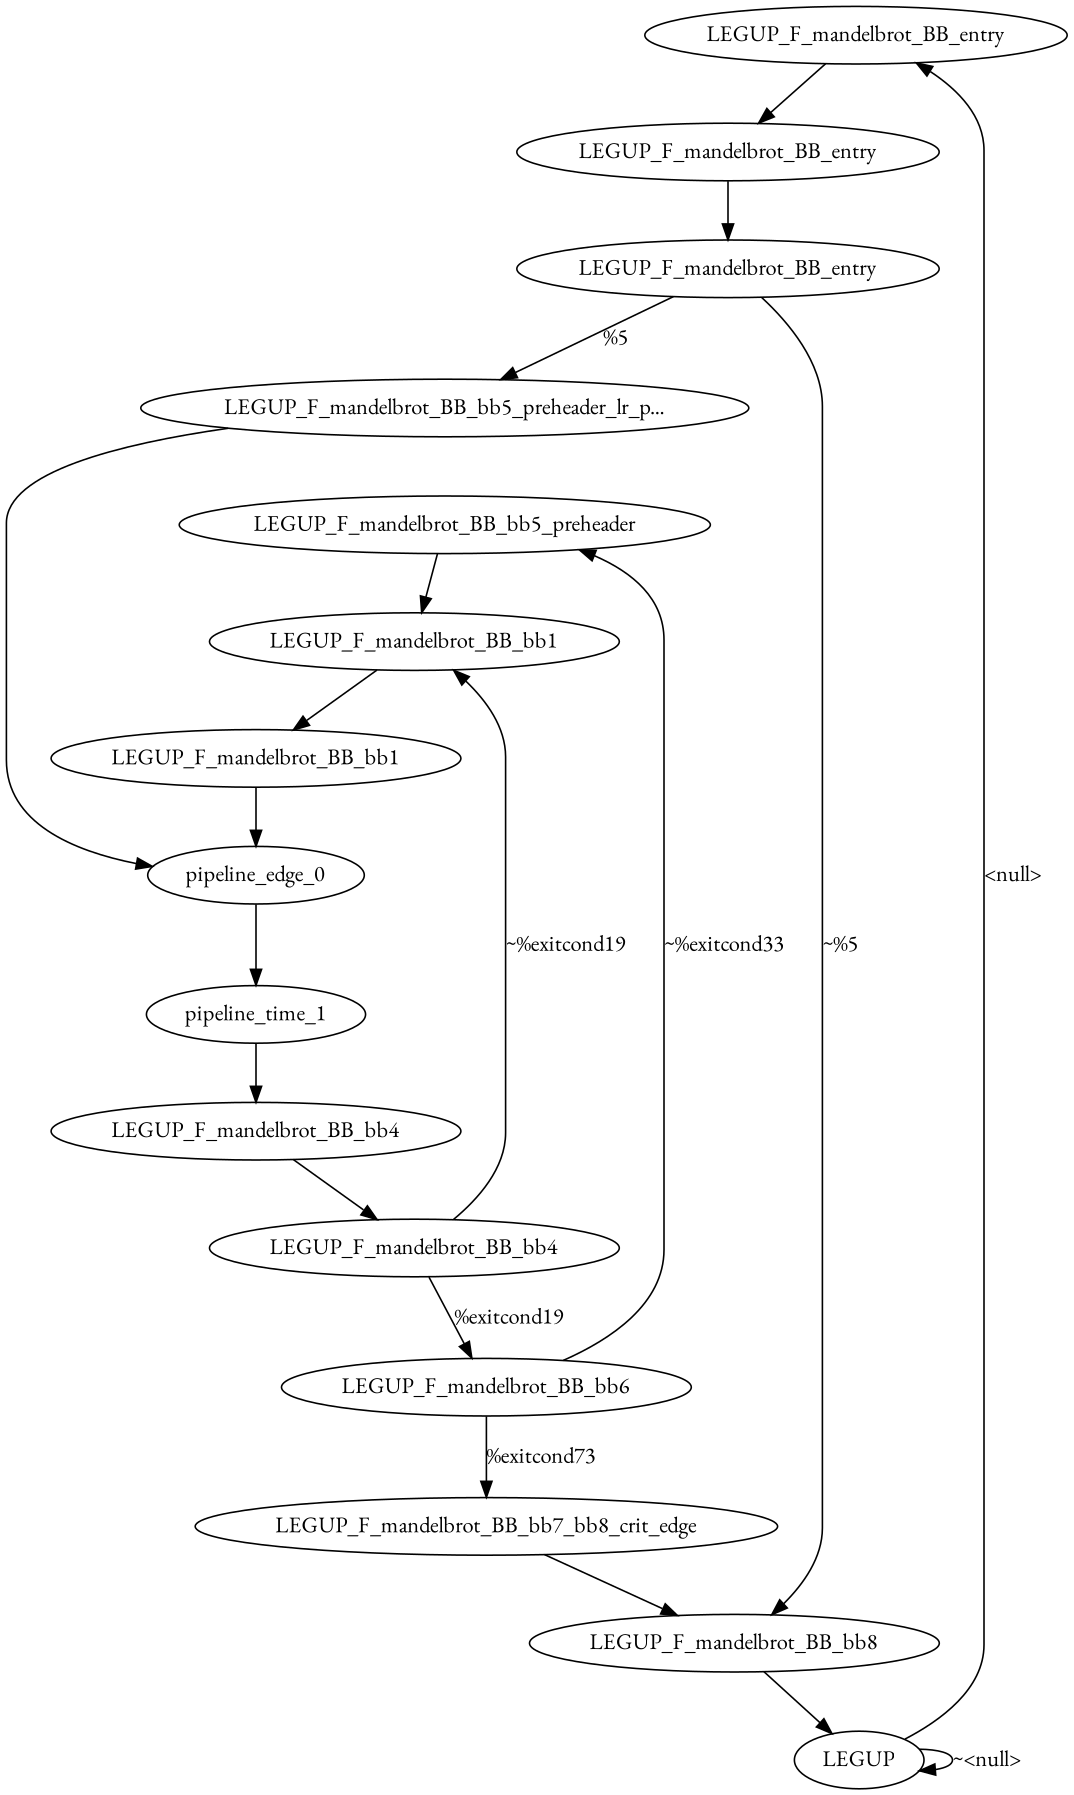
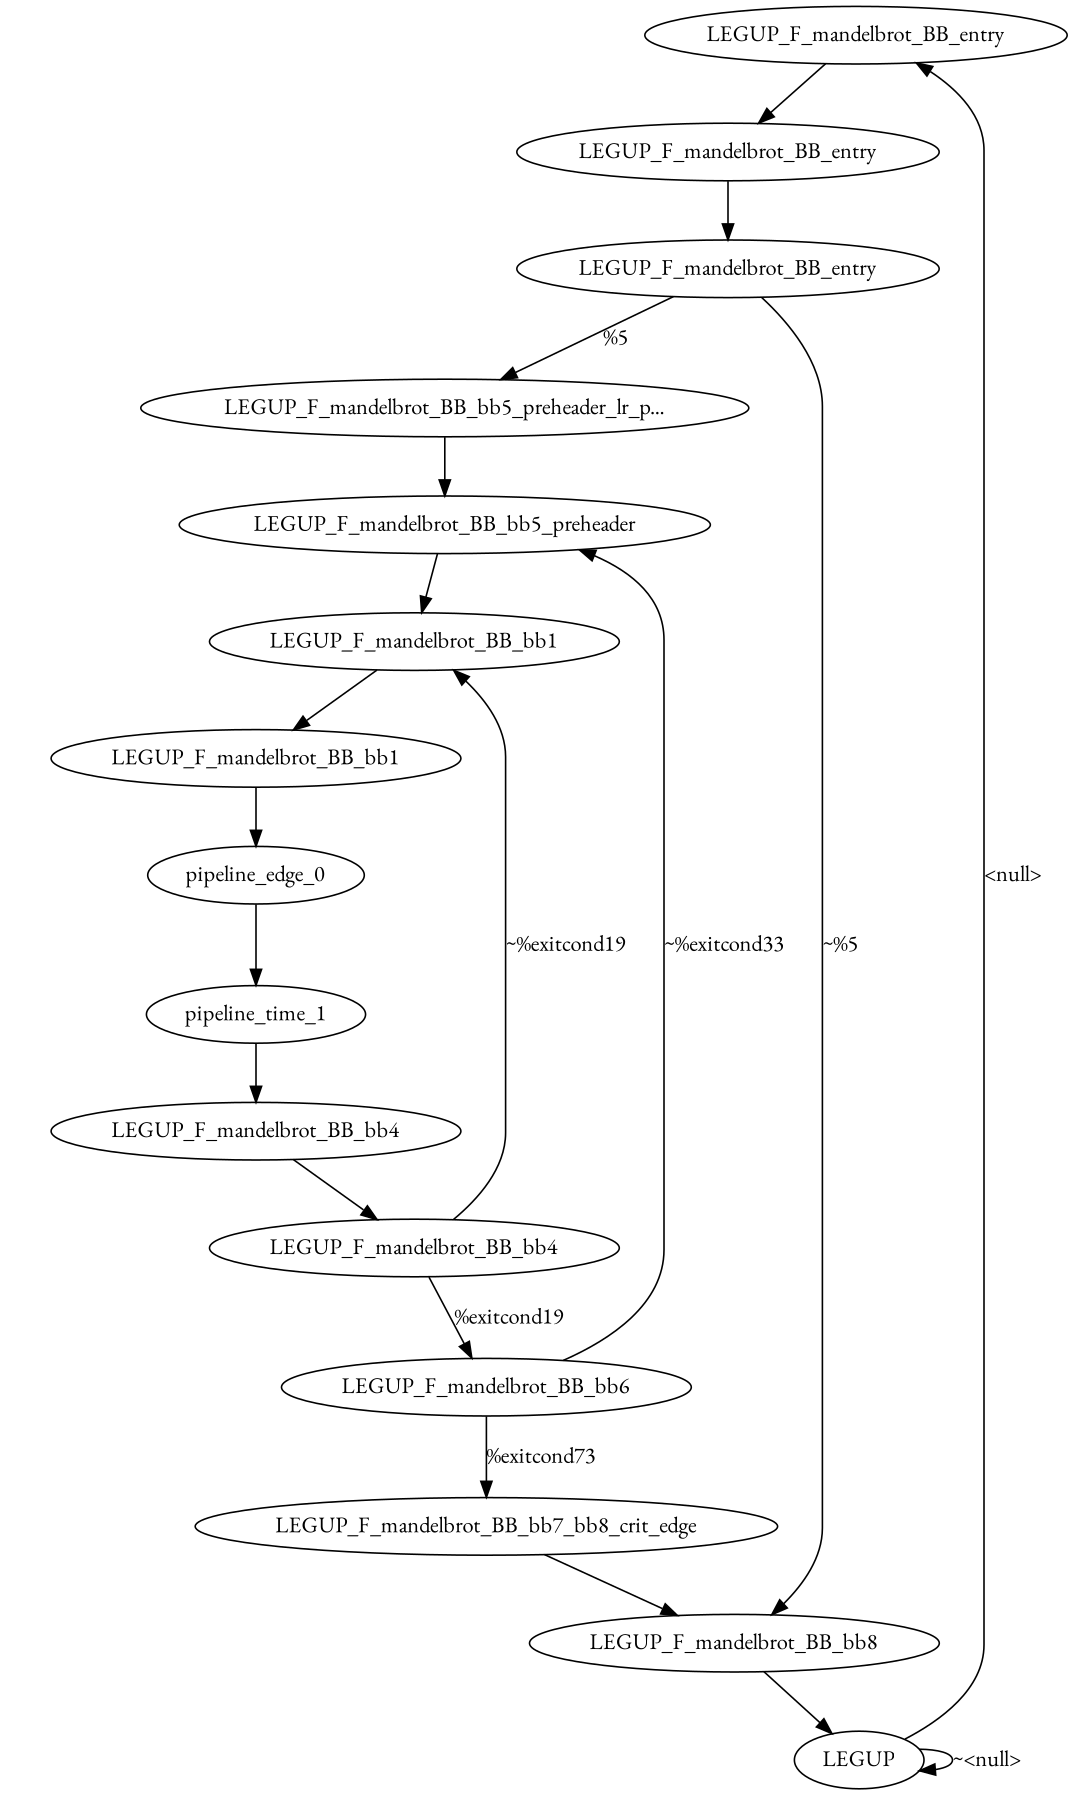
  digraph {
    fontname="EB Garamond"
    node [fontname="EB Garamond"]
    edge [fontname="EB Garamond"]
    n1 [label=LEGUP_F_mandelbrot_BB_entry]
    n2 [label=LEGUP_F_mandelbrot_BB_entry]
    n3 [label=LEGUP_F_mandelbrot_BB_entry]
    n4 [label=LEGUP]
    n5 [label="LEGUP_F_mandelbrot_BB_bb5_preheader_lr_p..."]
    n6 [label=LEGUP_F_mandelbrot_BB_bb8]
    n7 [label=LEGUP_F_mandelbrot_BB_bb5_preheader]
    n8 [label=LEGUP_F_mandelbrot_BB_bb1]
    n9 [label=LEGUP_F_mandelbrot_BB_bb1]
    n10 [label=pipeline_edge_0]
    n11 [label=pipeline_time_1]
    n12 [label=LEGUP_F_mandelbrot_BB_bb4]
    n13 [label=LEGUP_F_mandelbrot_BB_bb4]
    n14 [label=LEGUP_F_mandelbrot_BB_bb6]
    n15 [label=LEGUP_F_mandelbrot_BB_bb7_bb8_crit_edge]
    n1 -> n2
    n2 -> n3
    n3 -> n5 [label="%5"]
    n3 -> n6 [label="~%5"]
    n4 -> n1 [label="<null>"]
    n4 -> n4 [label="~<null>"]
-   n5 -> n10
+   n5 -> n7
    n6 -> n4
    n7 -> n8
    n8 -> n9
    n9 -> n10
    n10 -> n11
    n11 -> n12
    n12 -> n13
    n13 -> n8 [label="~%exitcond19"]
    n13 -> n14 [label="%exitcond19"]
    n14 -> n7 [label="~%exitcond33"]
    n14 -> n15 [label="%exitcond73"]
    n15 -> n6
  }
